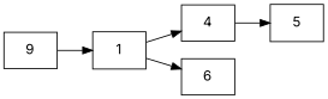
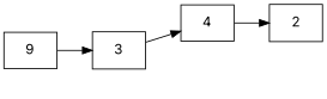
  digraph {
    fontname=Inter
    rankdir=LR
    node [fontname=Inter shape=record]
    edge [fontname=Inter]
    n1 [label=9]
-   3 [label=1]
+   3
    4
-   6
-   5
+   5 [label=2]
    n1 -> 3
    3 -> 4
-   3 -> 6
    4 -> 5
  }
